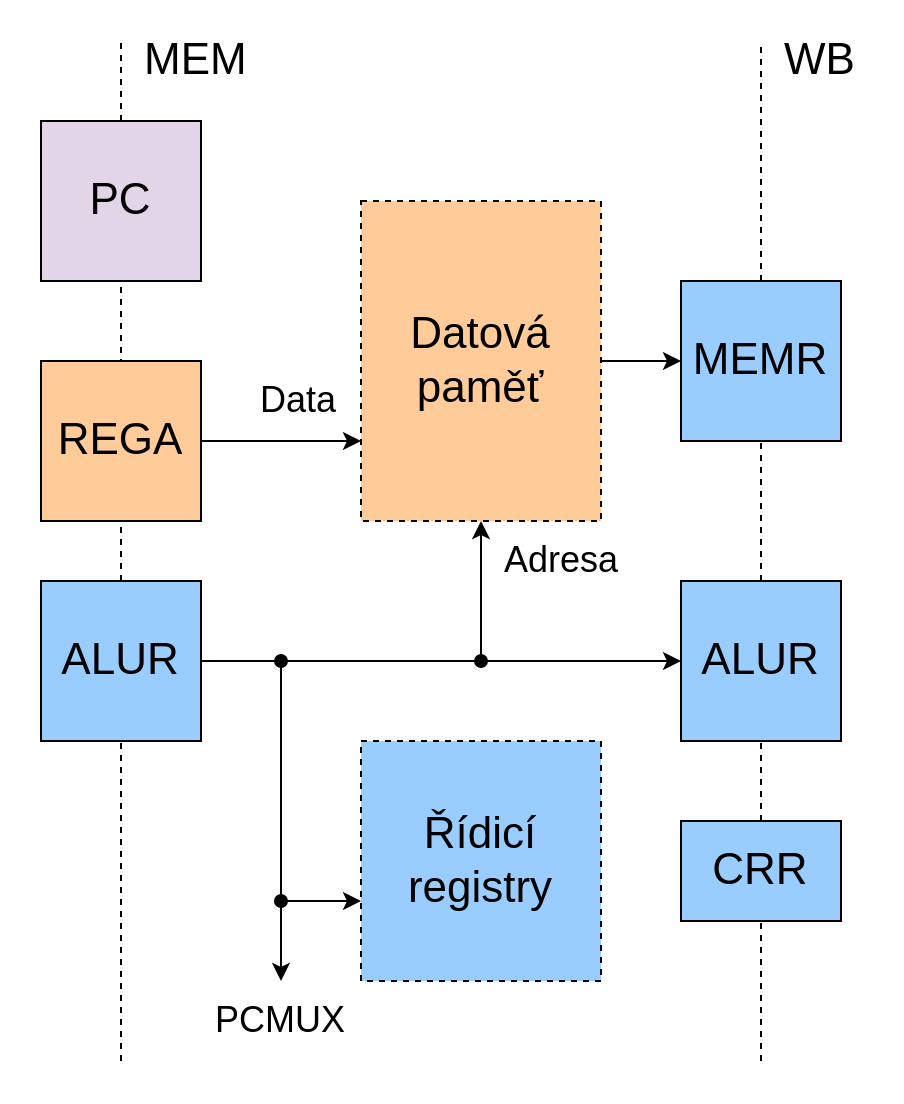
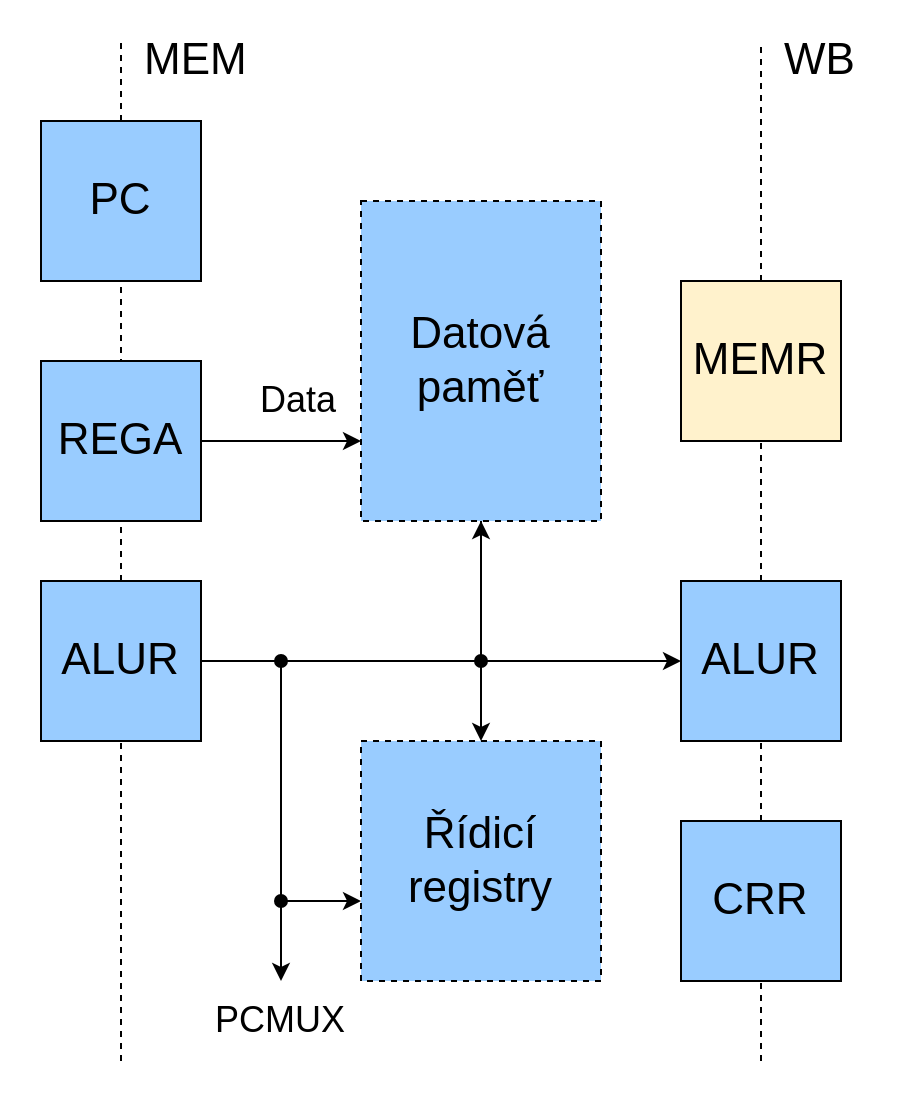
  <mxCell id="0" />
  <mxCell id="1" parent="0" />
  <mxCell id="2" value="" style="endArrow=none;dashed=1;html=1;" parent="1" source="3" edge="1"><mxGeometry width="50" height="50" relative="1" as="geometry"><mxPoint x="60" y="500" as="sourcePoint" /><mxPoint x="60" y="20" as="targetPoint" /></mxGeometry></mxCell>
- <mxCell id="3" value="&lt;span style=&quot;font-size: 22px&quot;&gt;PC&lt;/span&gt;" style="whiteSpace=wrap;html=1;aspect=fixed;fillColor=#e1d5e7;" parent="1" vertex="1"><mxGeometry x="20" y="60" width="80" height="80" as="geometry" /></mxCell>
+ <mxCell id="3" value="&lt;span style=&quot;font-size: 22px&quot;&gt;PC&lt;/span&gt;" style="whiteSpace=wrap;html=1;aspect=fixed;fillColor=#99CCFF;" parent="1" vertex="1"><mxGeometry x="20" y="60" width="80" height="80" as="geometry" /></mxCell>
  <mxCell id="4" value="" style="endArrow=none;dashed=1;html=1;" parent="1" source="5" target="3" edge="1"><mxGeometry width="50" height="50" relative="1" as="geometry"><mxPoint x="60" y="500" as="sourcePoint" /><mxPoint x="60" y="-140" as="targetPoint" /></mxGeometry></mxCell>
  <mxCell id="5" value="&lt;span style=&quot;font-size: 22px&quot;&gt;ALUR&lt;/span&gt;" style="whiteSpace=wrap;html=1;aspect=fixed;fillColor=#99CCFF;" parent="1" vertex="1"><mxGeometry x="20" y="290" width="80" height="80" as="geometry" /></mxCell>
  <mxCell id="6" value="" style="endArrow=none;dashed=1;html=1;" parent="1" target="5" edge="1"><mxGeometry width="50" height="50" relative="1" as="geometry"><mxPoint x="60" y="530" as="sourcePoint" /><mxPoint x="60" y="20" as="targetPoint" /></mxGeometry></mxCell>
  <mxCell id="7" style="edgeStyle=orthogonalEdgeStyle;rounded=0;orthogonalLoop=1;jettySize=auto;html=1;entryX=0;entryY=0.5;entryDx=0;entryDy=0;startArrow=none;startFill=0;" parent="1" source="8" edge="1"><mxGeometry relative="1" as="geometry"><mxPoint x="180" y="220" as="targetPoint" /></mxGeometry></mxCell>
- <mxCell id="8" value="&lt;span style=&quot;font-size: 22px&quot;&gt;REGA&lt;/span&gt;" style="whiteSpace=wrap;html=1;aspect=fixed;fillColor=#ffcc99;" parent="1" vertex="1"><mxGeometry x="20" y="180" width="80" height="80" as="geometry" /></mxCell>
+ <mxCell id="8" value="&lt;span style=&quot;font-size: 22px&quot;&gt;REGA&lt;/span&gt;" style="whiteSpace=wrap;html=1;aspect=fixed;fillColor=#99CCFF;" parent="1" vertex="1"><mxGeometry x="20" y="180" width="80" height="80" as="geometry" /></mxCell>
  <mxCell id="9" value="&lt;span style=&quot;font-size: 22px&quot;&gt;MEM&lt;/span&gt;" style="text;html=1;strokeColor=none;fillColor=none;align=left;verticalAlign=middle;whiteSpace=wrap;rounded=0;" parent="1" vertex="1"><mxGeometry x="70" y="20" width="300" height="20" as="geometry" /></mxCell>
  <mxCell id="10" value="" style="endArrow=none;dashed=1;html=1;" parent="1" source="19" edge="1"><mxGeometry width="50" height="50" relative="1" as="geometry"><mxPoint x="380" y="540" as="sourcePoint" /><mxPoint x="380" y="20" as="targetPoint" /></mxGeometry></mxCell>
  <mxCell id="11" value="&lt;span style=&quot;font-size: 22px&quot;&gt;ALUR&lt;/span&gt;" style="whiteSpace=wrap;html=1;aspect=fixed;fillColor=#99CCFF;" parent="1" vertex="1"><mxGeometry x="340" y="290" width="80" height="80" as="geometry" /></mxCell>
- <mxCell id="12" style="edgeStyle=orthogonalEdgeStyle;rounded=0;orthogonalLoop=1;jettySize=auto;html=1;entryX=0;entryY=0.5;entryDx=0;entryDy=0;startArrow=none;startFill=0;" parent="1" source="13" target="18" edge="1"><mxGeometry relative="1" as="geometry" /></mxCell>
- <mxCell id="13" value="&lt;font style=&quot;font-size: 22px&quot;&gt;Datová paměť&lt;br&gt;&lt;/font&gt;" style="rounded=0;whiteSpace=wrap;html=1;dashed=1;fillColor=#FFCC99;" parent="1" vertex="1"><mxGeometry x="180" y="100" width="120" height="160" as="geometry" /></mxCell>
+ <mxCell id="12" style="edgeStyle=orthogonalEdgeStyle;rounded=0;orthogonalLoop=1;jettySize=auto;html=1;startArrow=none;startFill=0;" parent="1" source="13" target="14" edge="1"><mxGeometry relative="1" as="geometry" /></mxCell>
+ <mxCell id="13" value="&lt;font style=&quot;font-size: 22px&quot;&gt;Datová paměť&lt;br&gt;&lt;/font&gt;" style="rounded=0;whiteSpace=wrap;html=1;dashed=1;fillColor=#99ccff;" parent="1" vertex="1"><mxGeometry x="180" y="100" width="120" height="160" as="geometry" /></mxCell>
  <mxCell id="14" value="&lt;font style=&quot;font-size: 22px&quot;&gt;Řídicí registry&lt;/font&gt;" style="rounded=0;whiteSpace=wrap;html=1;align=center;fillColor=#99CCFF;dashed=1;" parent="1" vertex="1"><mxGeometry x="180" y="370" width="120" height="120" as="geometry" /></mxCell>
  <mxCell id="15" value="" style="endArrow=classic;html=1;entryX=0;entryY=0.5;entryDx=0;entryDy=0;startArrow=none;startFill=0;exitX=1;exitY=0.5;exitDx=0;exitDy=0;" parent="1" source="5" target="11" edge="1"><mxGeometry width="50" height="50" relative="1" as="geometry"><mxPoint x="140" y="330" as="sourcePoint" /><mxPoint x="190" y="280" as="targetPoint" /></mxGeometry></mxCell>
  <mxCell id="16" value="" style="endArrow=classic;html=1;entryX=0.5;entryY=1;entryDx=0;entryDy=0;startArrow=oval;startFill=1;" parent="1" target="13" edge="1"><mxGeometry width="50" height="50" relative="1" as="geometry"><mxPoint x="240" y="330" as="sourcePoint" /><mxPoint x="290" y="280" as="targetPoint" /></mxGeometry></mxCell>
  <mxCell id="17" value="" style="endArrow=classic;html=1;entryX=0;entryY=0.667;entryDx=0;entryDy=0;entryPerimeter=0;edgeStyle=orthogonalEdgeStyle;rounded=0;startArrow=oval;startFill=1;" parent="1" target="14" edge="1"><mxGeometry width="50" height="50" relative="1" as="geometry"><mxPoint x="140" y="330" as="sourcePoint" /><mxPoint x="239.71" y="220" as="targetPoint" /><Array as="points"><mxPoint x="140" y="450" /></Array></mxGeometry></mxCell>
- <mxCell id="18" value="&lt;span style=&quot;font-size: 22px&quot;&gt;MEMR&lt;/span&gt;" style="whiteSpace=wrap;html=1;aspect=fixed;fillColor=#99CCFF;" parent="1" vertex="1"><mxGeometry x="340" y="140" width="80" height="80" as="geometry" /></mxCell>
- <mxCell id="19" value="&lt;span style=&quot;font-size: 22px&quot;&gt;CRR&lt;/span&gt;" style="whiteSpace=wrap;html=1;aspect=fixed;fillColor=#99CCFF;" parent="1" vertex="1"><mxGeometry x="340" y="410" width="80" height="50" as="geometry" /></mxCell>
+ <mxCell id="18" value="&lt;span style=&quot;font-size: 22px&quot;&gt;MEMR&lt;/span&gt;" style="whiteSpace=wrap;html=1;aspect=fixed;fillColor=#fff2cc;" parent="1" vertex="1"><mxGeometry x="340" y="140" width="80" height="80" as="geometry" /></mxCell>
+ <mxCell id="19" value="&lt;span style=&quot;font-size: 22px&quot;&gt;CRR&lt;/span&gt;" style="whiteSpace=wrap;html=1;aspect=fixed;fillColor=#99CCFF;" parent="1" vertex="1"><mxGeometry x="340" y="410" width="80" height="80" as="geometry" /></mxCell>
  <mxCell id="20" value="" style="endArrow=none;dashed=1;html=1;" parent="1" target="19" edge="1"><mxGeometry width="50" height="50" relative="1" as="geometry"><mxPoint x="380" y="530" as="sourcePoint" /><mxPoint x="380" y="-140" as="targetPoint" /></mxGeometry></mxCell>
  <mxCell id="21" value="&lt;span style=&quot;font-size: 22px&quot;&gt;WB&lt;/span&gt;" style="text;html=1;strokeColor=none;fillColor=none;align=left;verticalAlign=middle;whiteSpace=wrap;rounded=0;" parent="1" vertex="1"><mxGeometry x="390" y="20" width="40" height="20" as="geometry" /></mxCell>
- <mxCell id="22" value="&lt;font style=&quot;font-size: 18px&quot;&gt;Adresa&lt;/font&gt;" style="text;html=1;strokeColor=none;fillColor=none;align=left;verticalAlign=middle;whiteSpace=wrap;rounded=0;" parent="1" vertex="1"><mxGeometry x="250" y="270" width="90" height="20" as="geometry" /></mxCell>
  <mxCell id="23" value="&lt;font style=&quot;font-size: 18px&quot;&gt;Data&lt;/font&gt;" style="text;html=1;strokeColor=none;fillColor=none;align=right;verticalAlign=middle;whiteSpace=wrap;rounded=0;" parent="1" vertex="1"><mxGeometry x="80" y="190" width="90" height="20" as="geometry" /></mxCell>
  <mxCell id="24" value="" style="endArrow=classic;html=1;startArrow=oval;startFill=1;" parent="1" edge="1"><mxGeometry width="50" height="50" relative="1" as="geometry"><mxPoint x="140" y="450" as="sourcePoint" /><mxPoint x="140" y="490" as="targetPoint" /></mxGeometry></mxCell>
  <mxCell id="25" value="&lt;span style=&quot;font-size: 18px&quot;&gt;PCMUX&lt;/span&gt;" style="text;html=1;strokeColor=none;fillColor=none;align=center;verticalAlign=middle;whiteSpace=wrap;rounded=0;" parent="1" vertex="1"><mxGeometry x="120" y="500" width="40" height="20" as="geometry" /></mxCell>
